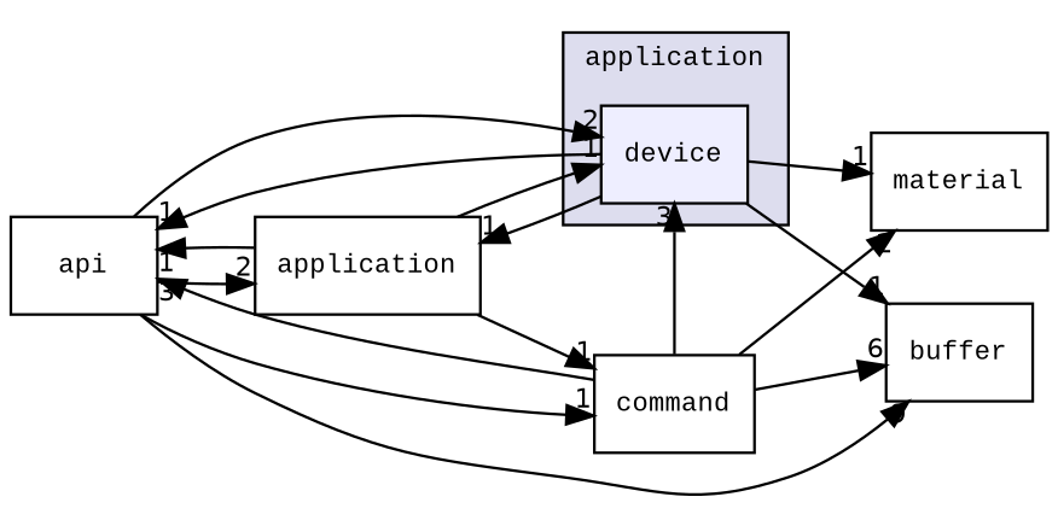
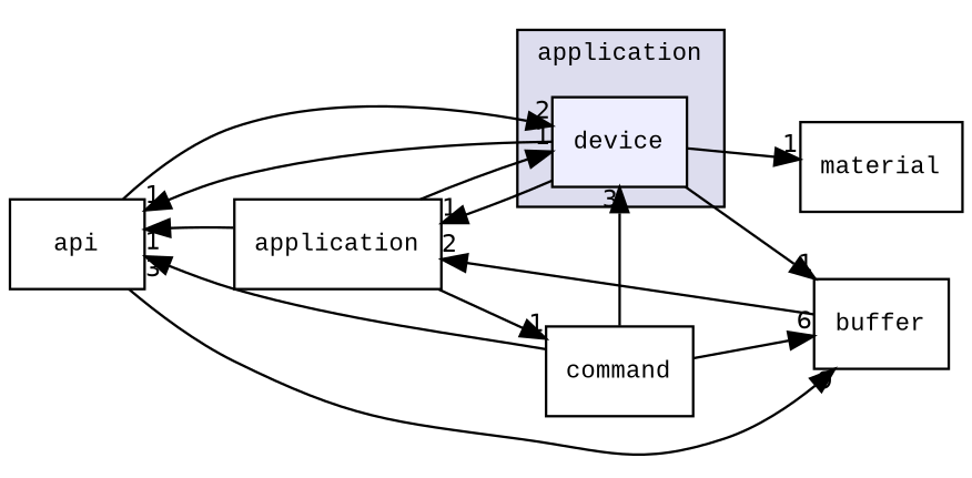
  digraph {
    compound=true
    fontname="Liberation Mono"
    rankdir=LR
    node [fontname="Liberation Mono" fontsize=10 shape=box]
    edge [fontname="Liberation Mono" headlabel=1 labeldistance=1.5 labelfontname=Helvetica labelfontsize=10]
    n1 [fillcolor="#eeeeff" label=device pencolor=black style=filled]
    n2 [label=api]
    n3 [label=application]
    n4 [label=material]
    n5 [label=buffer]
    n6 [label=command]
    subgraph cluster_1 {
      bgcolor="#ddddee"
      fontsize=10
      label=application
      pencolor=black
      n1
    }
    n1 -> n2
    n1 -> n3
    n1 -> n4
    n1 -> n5
    n2 -> n1 [headlabel=2]
-   n2 -> n3 [headlabel=2]
+   n5 -> n3 [headlabel=2]
    n2 -> n5 [headlabel=9]
-   n2 -> n6
    n3 -> n1
    n3 -> n2
    n3 -> n6
    n6 -> n1 [headlabel=3]
    n6 -> n2 [headlabel=3]
-   n6 -> n4 [headlabel=2]
    n6 -> n5 [headlabel=6]
  }
